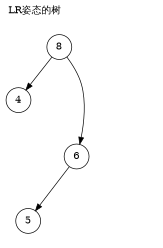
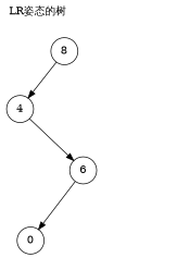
  digraph {
    label="LR姿态的树"
    labeljust=l
    labelloc=t
    node [shape=circle]
    edge [style=invis]
    n0 [label=8]
    n1 [label=4]
    n5 [style=invis]
    n3 [style=invis]
    n4 [label=6]
-   n101 [label=5]
+   n101 [label=0]
    n102 [style=invis]
    n103 [style=invis]
    n0 -> n1 [style=""]
    n0 -> n5
    n1 -> n3
-   n0 -> n4 [style=""]
+   n1 -> n4 [style=""]
    n4 -> n101 [style=""]
    n4 -> n102
    n4 -> n103
  }
